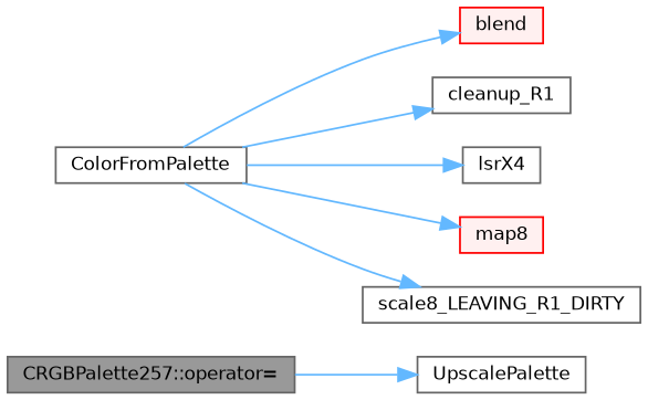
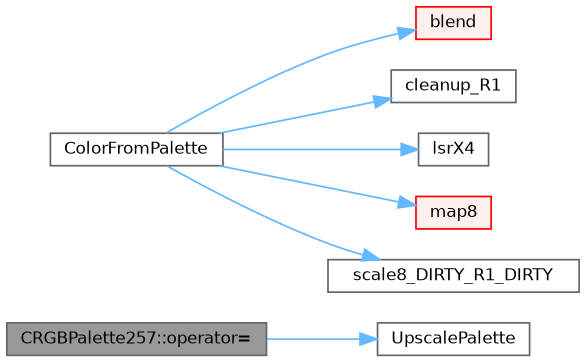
  digraph {
    rankdir=LR
    node [color=grey40 fillcolor=white fontname=Helvetica fontsize=10 shape=box style=filled]
    edge [color=steelblue1 fontname=Helvetica fontsize=10 labelfontname=Helvetica labelfontsize=10 style=solid]
    n1 [color=gray40 fillcolor=grey60 fontcolor=black height=0.2 label="CRGBPalette257::operator=" width=0.4]
    n2 [height=0.2 label=UpscalePalette width=0.4]
    n3 [height=0.2 label=ColorFromPalette width=0.4]
    n4 [color=red fillcolor="#FFF0F0" height=0.2 label=blend width=0.4]
    n5 [height=0.2 label=cleanup_R1 width=0.4]
    n6 [height=0.2 label=lsrX4 width=0.4]
    n7 [color=red fillcolor="#FFF0F0" height=0.2 label=map8 width=0.4]
-   n8 [height=0.2 label=scale8_LEAVING_R1_DIRTY width=0.4]
+   n8 [height=0.2 label=scale8_DIRTY_R1_DIRTY width=0.4]
    n1 -> n2
    n3 -> n4
    n3 -> n5
    n3 -> n6
    n3 -> n7
    n3 -> n8
  }
